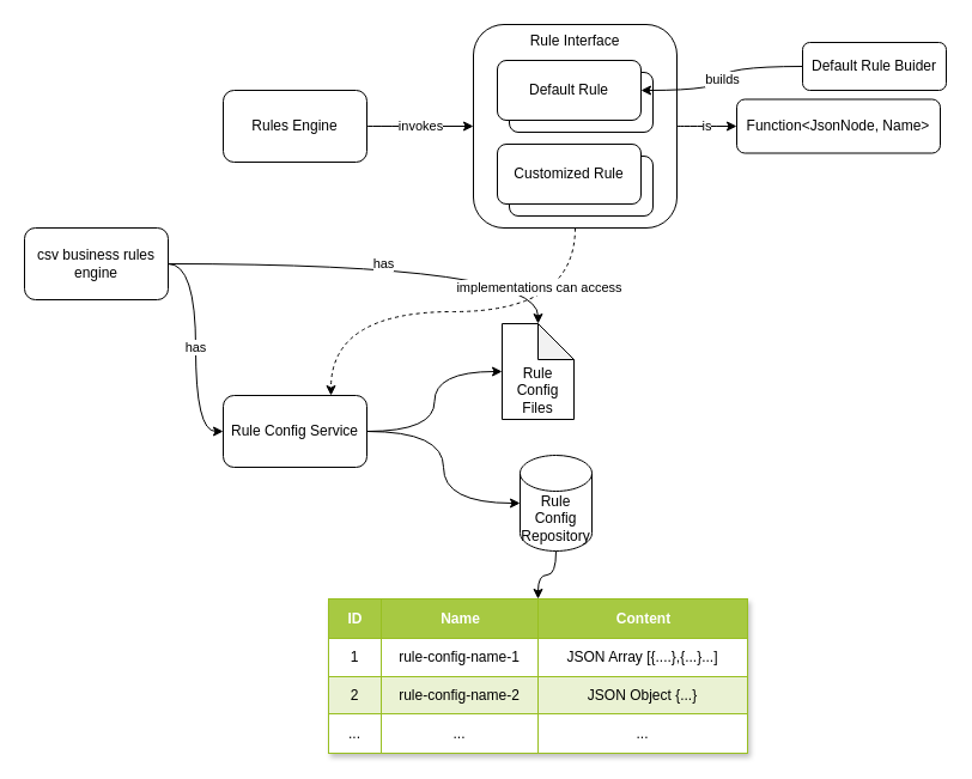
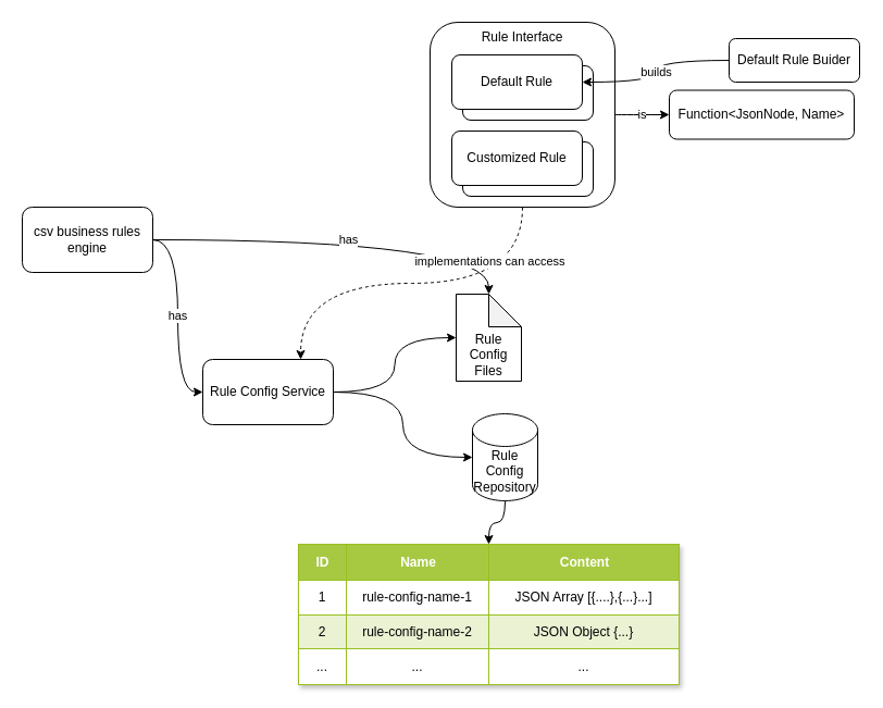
  <mxCell id="0" />
  <mxCell id="1" parent="0" />
  <mxCell id="2" value="has" style="edgeStyle=orthogonalEdgeStyle;curved=1;rounded=0;orthogonalLoop=1;jettySize=auto;html=1;exitX=1;exitY=0.5;exitDx=0;exitDy=0;" parent="1" source="4" target="12" edge="1"><mxGeometry relative="1" as="geometry"><mxPoint x="80" y="180" as="sourcePoint" /></mxGeometry></mxCell>
  <mxCell id="3" value="has" style="edgeStyle=orthogonalEdgeStyle;curved=1;rounded=0;orthogonalLoop=1;jettySize=auto;html=1;entryX=0;entryY=0.5;entryDx=0;entryDy=0;" parent="1" source="4" target="11" edge="1"><mxGeometry relative="1" as="geometry"><mxPoint x="190" y="320" as="targetPoint" /></mxGeometry></mxCell>
  <mxCell id="4" value="csv business rules engine" style="rounded=1;whiteSpace=wrap;html=1;" parent="1" vertex="1"><mxGeometry x="20" y="190" width="120" height="60" as="geometry" /></mxCell>
- <mxCell id="5" value="invokes" style="edgeStyle=orthogonalEdgeStyle;curved=1;rounded=0;orthogonalLoop=1;jettySize=auto;html=1;entryX=0;entryY=0.5;entryDx=0;entryDy=0;exitX=1;exitY=0.5;exitDx=0;exitDy=0;" parent="1" source="6" target="33" edge="1"><mxGeometry relative="1" as="geometry"><mxPoint x="341" y="105" as="sourcePoint" /></mxGeometry></mxCell>
- <mxCell id="6" value="Rules Engine" style="rounded=1;whiteSpace=wrap;html=1;" parent="1" vertex="1"><mxGeometry x="186" y="75" width="120" height="60" as="geometry" /></mxCell>
  <mxCell id="7" style="edgeStyle=orthogonalEdgeStyle;curved=1;rounded=0;orthogonalLoop=1;jettySize=auto;html=1;" parent="1" source="8" target="15" edge="1"><mxGeometry relative="1" as="geometry" /></mxCell>
  <mxCell id="8" value="Rule Config Repository" style="shape=cylinder3;whiteSpace=wrap;html=1;boundedLbl=1;backgroundOutline=1;size=15;" parent="1" vertex="1"><mxGeometry x="434" y="380" width="60" height="80" as="geometry" /></mxCell>
  <mxCell id="9" style="edgeStyle=orthogonalEdgeStyle;curved=1;rounded=0;orthogonalLoop=1;jettySize=auto;html=1;entryX=0;entryY=0.5;entryDx=0;entryDy=0;entryPerimeter=0;exitX=1;exitY=0.5;exitDx=0;exitDy=0;" parent="1" source="11" target="12" edge="1"><mxGeometry relative="1" as="geometry"><mxPoint x="250" y="360" as="sourcePoint" /></mxGeometry></mxCell>
  <mxCell id="10" style="edgeStyle=orthogonalEdgeStyle;curved=1;rounded=0;orthogonalLoop=1;jettySize=auto;html=1;entryX=0;entryY=0.5;entryDx=0;entryDy=0;entryPerimeter=0;exitX=1;exitY=0.5;exitDx=0;exitDy=0;" parent="1" source="11" target="8" edge="1"><mxGeometry relative="1" as="geometry"><mxPoint x="250" y="360" as="sourcePoint" /></mxGeometry></mxCell>
  <mxCell id="11" value="Rule Config Service" style="rounded=1;whiteSpace=wrap;html=1;" parent="1" vertex="1"><mxGeometry x="186" y="330" width="120" height="60" as="geometry" /></mxCell>
  <mxCell id="12" value="Rule Config Files" style="shape=note;whiteSpace=wrap;html=1;backgroundOutline=1;darkOpacity=0.05;verticalAlign=bottom;" parent="1" vertex="1"><mxGeometry x="419" y="270" width="60" height="80" as="geometry" /></mxCell>
  <mxCell id="13" value="Default Rule Buider" style="rounded=1;whiteSpace=wrap;html=1;" parent="1" vertex="1"><mxGeometry x="670" y="35" width="120" height="40" as="geometry" /></mxCell>
  <mxCell id="14" value="Assets" style="childLayout=tableLayout;recursiveResize=0;strokeColor=#98bf21;fillColor=#A7C942;shadow=1;" parent="1" vertex="1"><mxGeometry x="274" y="500" width="350" height="129" as="geometry" /></mxCell>
  <mxCell id="15" style="shape=tableRow;horizontal=0;startSize=0;swimlaneHead=0;swimlaneBody=0;top=0;left=0;bottom=0;right=0;dropTarget=0;collapsible=0;recursiveResize=0;expand=0;fontStyle=0;strokeColor=inherit;fillColor=#ffffff;" parent="14" vertex="1"><mxGeometry width="350" height="33" as="geometry" /></mxCell>
  <mxCell id="16" value="ID" style="connectable=0;recursiveResize=0;strokeColor=inherit;fillColor=#A7C942;align=center;fontStyle=1;fontColor=#FFFFFF;html=1;" parent="15" vertex="1"><mxGeometry width="44" height="33" as="geometry"><mxRectangle width="44" height="33" as="alternateBounds" /></mxGeometry></mxCell>
  <mxCell id="17" value="Name" style="connectable=0;recursiveResize=0;strokeColor=inherit;fillColor=#A7C942;align=center;fontStyle=1;fontColor=#FFFFFF;html=1;" parent="15" vertex="1"><mxGeometry x="44" width="131" height="33" as="geometry"><mxRectangle width="131" height="33" as="alternateBounds" /></mxGeometry></mxCell>
  <mxCell id="18" value="Content" style="connectable=0;recursiveResize=0;strokeColor=inherit;fillColor=#A7C942;align=center;fontStyle=1;fontColor=#FFFFFF;html=1;" parent="15" vertex="1"><mxGeometry x="175" width="175" height="33" as="geometry"><mxRectangle width="175" height="33" as="alternateBounds" /></mxGeometry></mxCell>
  <mxCell id="19" value="" style="shape=tableRow;horizontal=0;startSize=0;swimlaneHead=0;swimlaneBody=0;top=0;left=0;bottom=0;right=0;dropTarget=0;collapsible=0;recursiveResize=0;expand=0;fontStyle=0;strokeColor=inherit;fillColor=#ffffff;" parent="14" vertex="1"><mxGeometry y="33" width="350" height="32" as="geometry" /></mxCell>
  <mxCell id="20" value="1" style="connectable=0;recursiveResize=0;strokeColor=inherit;fillColor=inherit;align=center;whiteSpace=wrap;html=1;" parent="19" vertex="1"><mxGeometry width="44" height="32" as="geometry"><mxRectangle width="44" height="32" as="alternateBounds" /></mxGeometry></mxCell>
  <mxCell id="21" value="rule-config-name-1" style="connectable=0;recursiveResize=0;strokeColor=inherit;fillColor=inherit;align=center;whiteSpace=wrap;html=1;" parent="19" vertex="1"><mxGeometry x="44" width="131" height="32" as="geometry"><mxRectangle width="131" height="32" as="alternateBounds" /></mxGeometry></mxCell>
  <mxCell id="22" value="JSON Array [{....},{...}...]" style="connectable=0;recursiveResize=0;strokeColor=inherit;fillColor=inherit;align=center;whiteSpace=wrap;html=1;" parent="19" vertex="1"><mxGeometry x="175" width="175" height="32" as="geometry"><mxRectangle width="175" height="32" as="alternateBounds" /></mxGeometry></mxCell>
  <mxCell id="23" value="" style="shape=tableRow;horizontal=0;startSize=0;swimlaneHead=0;swimlaneBody=0;top=0;left=0;bottom=0;right=0;dropTarget=0;collapsible=0;recursiveResize=0;expand=0;fontStyle=1;strokeColor=inherit;fillColor=#EAF2D3;" parent="14" vertex="1"><mxGeometry y="65" width="350" height="31" as="geometry" /></mxCell>
  <mxCell id="24" value="2" style="connectable=0;recursiveResize=0;strokeColor=inherit;fillColor=inherit;whiteSpace=wrap;html=1;" parent="23" vertex="1"><mxGeometry width="44" height="31" as="geometry"><mxRectangle width="44" height="31" as="alternateBounds" /></mxGeometry></mxCell>
  <mxCell id="25" value="rule-config-name-2" style="connectable=0;recursiveResize=0;strokeColor=inherit;fillColor=inherit;whiteSpace=wrap;html=1;" parent="23" vertex="1"><mxGeometry x="44" width="131" height="31" as="geometry"><mxRectangle width="131" height="31" as="alternateBounds" /></mxGeometry></mxCell>
  <mxCell id="26" value="JSON Object {...}" style="connectable=0;recursiveResize=0;strokeColor=inherit;fillColor=inherit;whiteSpace=wrap;html=1;" parent="23" vertex="1"><mxGeometry x="175" width="175" height="31" as="geometry"><mxRectangle width="175" height="31" as="alternateBounds" /></mxGeometry></mxCell>
  <mxCell id="27" value="" style="shape=tableRow;horizontal=0;startSize=0;swimlaneHead=0;swimlaneBody=0;top=0;left=0;bottom=0;right=0;dropTarget=0;collapsible=0;recursiveResize=0;expand=0;fontStyle=0;strokeColor=inherit;fillColor=#ffffff;" parent="14" vertex="1"><mxGeometry y="96" width="350" height="33" as="geometry" /></mxCell>
  <mxCell id="28" value="..." style="connectable=0;recursiveResize=0;strokeColor=inherit;fillColor=inherit;fontStyle=0;align=center;whiteSpace=wrap;html=1;" parent="27" vertex="1"><mxGeometry width="44" height="33" as="geometry"><mxRectangle width="44" height="33" as="alternateBounds" /></mxGeometry></mxCell>
  <mxCell id="29" value="..." style="connectable=0;recursiveResize=0;strokeColor=inherit;fillColor=inherit;fontStyle=0;align=center;whiteSpace=wrap;html=1;" parent="27" vertex="1"><mxGeometry x="44" width="131" height="33" as="geometry"><mxRectangle width="131" height="33" as="alternateBounds" /></mxGeometry></mxCell>
  <mxCell id="30" value="..." style="connectable=0;recursiveResize=0;strokeColor=inherit;fillColor=inherit;fontStyle=0;align=center;whiteSpace=wrap;html=1;" parent="27" vertex="1"><mxGeometry x="175" width="175" height="33" as="geometry"><mxRectangle width="175" height="33" as="alternateBounds" /></mxGeometry></mxCell>
  <mxCell id="31" value="is" style="edgeStyle=orthogonalEdgeStyle;curved=1;rounded=0;orthogonalLoop=1;jettySize=auto;html=1;entryX=0;entryY=0.5;entryDx=0;entryDy=0;exitX=1;exitY=0.5;exitDx=0;exitDy=0;" parent="1" source="33" target="41" edge="1"><mxGeometry relative="1" as="geometry" /></mxCell>
  <mxCell id="32" value="implementations can access" style="edgeStyle=orthogonalEdgeStyle;curved=1;rounded=0;orthogonalLoop=1;jettySize=auto;html=1;entryX=0.75;entryY=0;entryDx=0;entryDy=0;dashed=1;exitX=0.5;exitY=1;exitDx=0;exitDy=0;" parent="1" source="33" target="11" edge="1"><mxGeometry x="-0.419" y="-20" relative="1" as="geometry"><mxPoint as="offset" /></mxGeometry></mxCell>
  <mxCell id="33" value="Rule Interface" style="rounded=1;whiteSpace=wrap;html=1;verticalAlign=top;" parent="1" vertex="1"><mxGeometry x="395" y="20" width="170" height="170" as="geometry" /></mxCell>
  <mxCell id="34" value="" style="group" parent="1" vertex="1" connectable="0"><mxGeometry x="415" y="120" width="130" height="60" as="geometry" /></mxCell>
  <mxCell id="35" value="Customized Rule" style="rounded=1;whiteSpace=wrap;html=1;" parent="34" vertex="1"><mxGeometry x="10" y="10" width="120" height="50" as="geometry" /></mxCell>
  <mxCell id="36" value="Customized Rule" style="rounded=1;whiteSpace=wrap;html=1;" parent="34" vertex="1"><mxGeometry width="120" height="50" as="geometry" /></mxCell>
  <mxCell id="37" value="" style="group" parent="1" vertex="1" connectable="0"><mxGeometry x="415" y="50" width="130" height="60" as="geometry" /></mxCell>
  <mxCell id="38" value="Default Rule" style="rounded=1;whiteSpace=wrap;html=1;" parent="37" vertex="1"><mxGeometry x="10" y="10" width="120" height="50" as="geometry" /></mxCell>
  <mxCell id="39" value="Default Rule" style="rounded=1;whiteSpace=wrap;html=1;" parent="37" vertex="1"><mxGeometry width="120" height="50" as="geometry" /></mxCell>
  <mxCell id="40" value="builds" style="edgeStyle=orthogonalEdgeStyle;curved=1;rounded=0;orthogonalLoop=1;jettySize=auto;html=1;" parent="1" source="13" target="39" edge="1"><mxGeometry relative="1" as="geometry" /></mxCell>
  <mxCell id="41" value="Function&amp;lt;JsonNode, Name&amp;gt;" style="rounded=1;whiteSpace=wrap;html=1;" parent="1" vertex="1"><mxGeometry x="615" y="82.5" width="170" height="45" as="geometry" /></mxCell>
